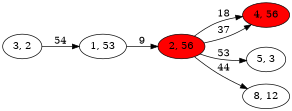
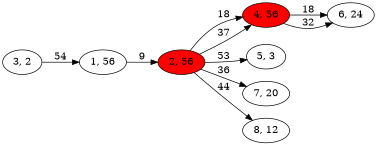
  digraph {
    rankdir=LR
-   n1 [label="1, 53"]
+   n1 [label="1, 56"]
    n2 [fillcolor=red label="2, 56" style=filled]
    n3 [fillcolor=red label="4, 56" style=filled]
    n4 [label="5, 3"]
+   n5 [label="7, 20"]
    n6 [label="8, 12"]
    n7 [label="3, 2"]
+   n8 [label="6, 24"]
    n1 -> n2 [label=9]
    n2 -> n3 [label=18]
    n2 -> n3 [label=37]
    n2 -> n4 [label=53]
+   n2 -> n5 [label=36]
    n2 -> n6 [label=44]
+   n3 -> n8 [label=18]
+   n3 -> n8 [label=32]
    n7 -> n1 [label=54]
  }
